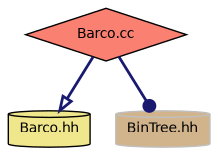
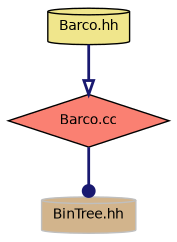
  digraph {
    node [color=black fontname=Helvetica fontsize=10 shape=cylinder style=filled]
    edge [color=midnightblue fontname=Helvetica fontsize=10 labelfontname=Helvetica labelfontsize=10 style=bold]
    n1 [fillcolor=salmon fontcolor=black height=0.2 label="Barco.cc" shape=diamond width=0.4]
    n2 [fillcolor=khaki height=0.2 label="Barco.hh" width=0.4]
    n3 [color=grey75 fillcolor=tan height=0.2 label="BinTree.hh" width=0.4]
-   n1 -> n2 [arrowhead=onormal]
+   n2 -> n1 [arrowhead=onormal]
    n1 -> n3 [arrowhead=dot]
  }
